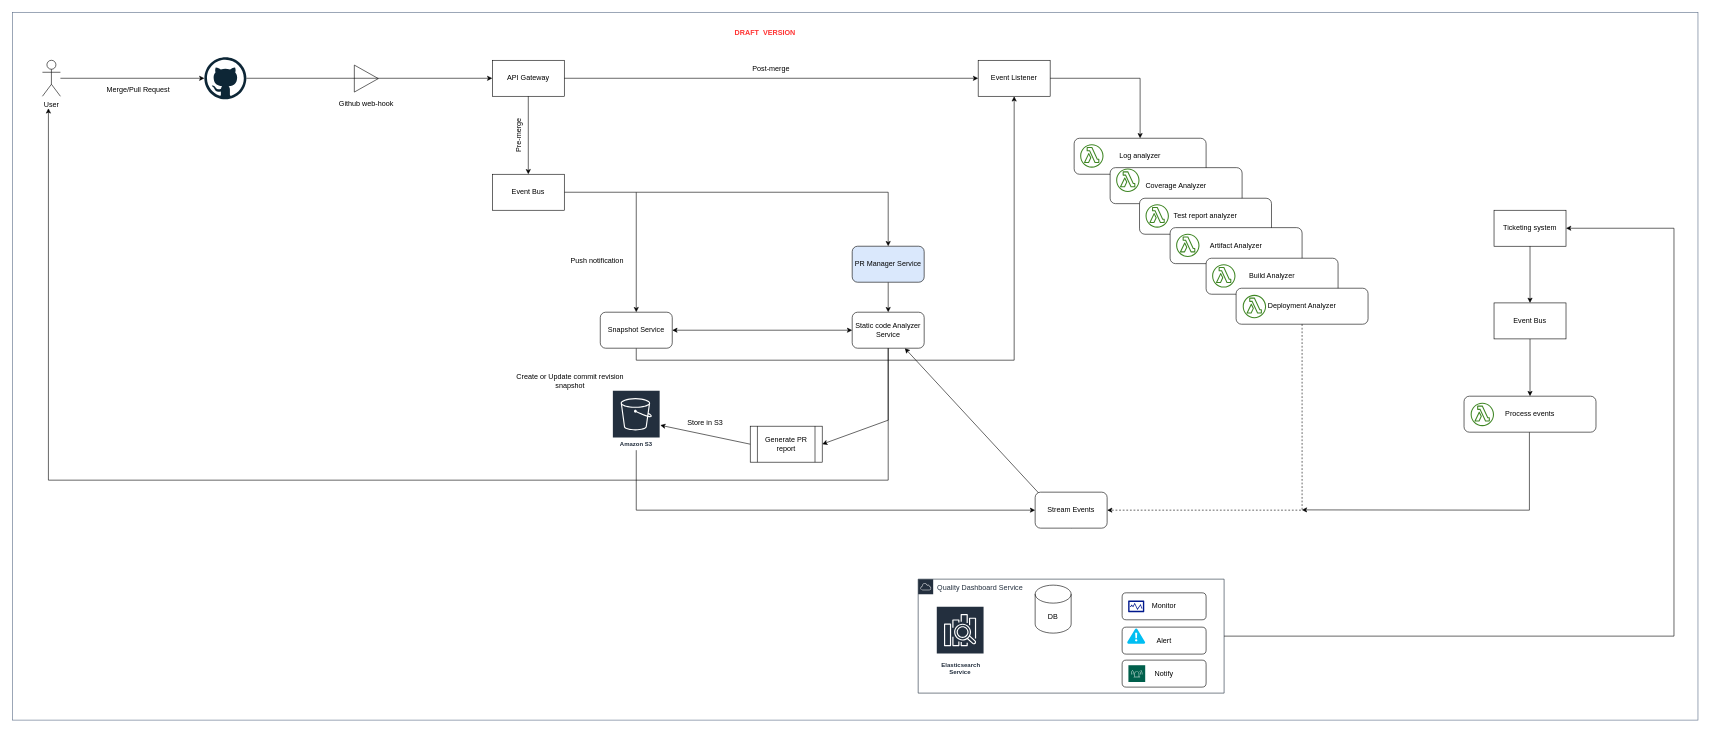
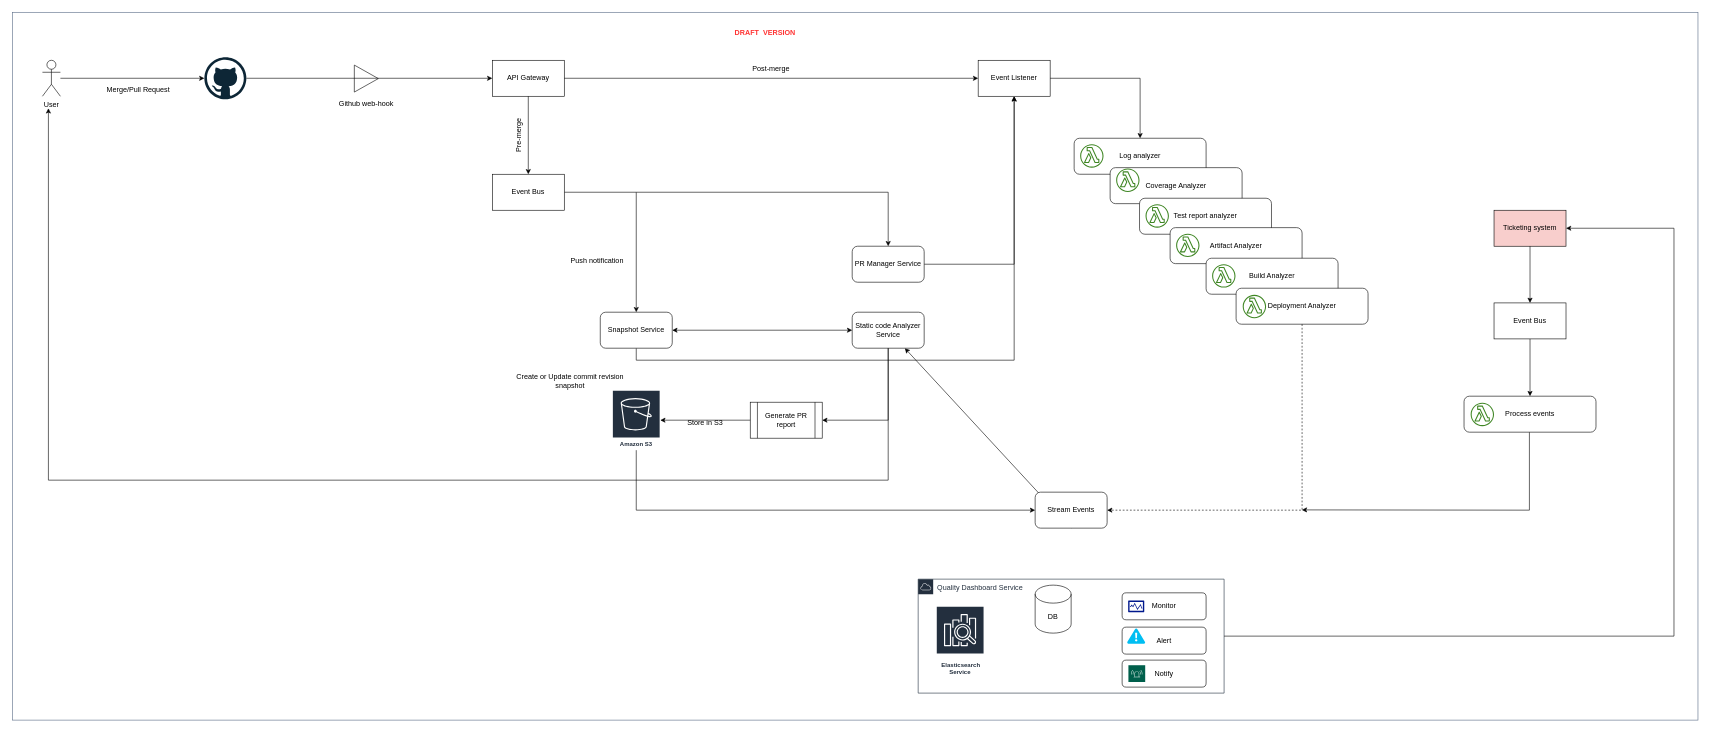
  <mxCell id="0" />
  <mxCell id="1" parent="0" />
  <mxCell id="2" value="" style="group" parent="1" vertex="1" connectable="0"><mxGeometry x="30" y="20" width="2810" height="1180" as="geometry" /></mxCell>
  <mxCell id="3" value="" style="fillColor=none;strokeColor=#5A6C86;verticalAlign=top;fontStyle=0;fontColor=#5A6C86;" parent="2" vertex="1"><mxGeometry x="-10" width="2810" height="1180" as="geometry" /></mxCell>
  <mxCell id="4" value="DB" style="shape=cylinder3;whiteSpace=wrap;html=1;boundedLbl=1;backgroundOutline=1;size=15;" parent="2" vertex="1"><mxGeometry x="1695" y="955" width="60" height="80" as="geometry" /></mxCell>
  <mxCell id="5" value="&amp;nbsp;Elasticsearch Service" style="sketch=0;outlineConnect=0;fontColor=#232F3E;gradientColor=none;strokeColor=#ffffff;fillColor=#232F3E;dashed=0;verticalLabelPosition=middle;verticalAlign=bottom;align=center;html=1;whiteSpace=wrap;fontSize=10;fontStyle=1;spacing=3;shape=mxgraph.aws4.productIcon;prIcon=mxgraph.aws4.elasticsearch_service;" parent="2" vertex="1"><mxGeometry x="1530" y="990" width="80" height="120" as="geometry" /></mxCell>
  <mxCell id="6" value="Quality Dashboard Service" style="points=[[0,0],[0.25,0],[0.5,0],[0.75,0],[1,0],[1,0.25],[1,0.5],[1,0.75],[1,1],[0.75,1],[0.5,1],[0.25,1],[0,1],[0,0.75],[0,0.5],[0,0.25]];outlineConnect=0;gradientColor=none;html=1;whiteSpace=wrap;fontSize=12;fontStyle=0;container=1;pointerEvents=0;collapsible=0;recursiveResize=0;shape=mxgraph.aws4.group;grIcon=mxgraph.aws4.group_aws_cloud;strokeColor=#232F3E;fillColor=none;verticalAlign=top;align=left;spacingLeft=30;fontColor=#232F3E;dashed=0;" parent="2" vertex="1"><mxGeometry x="1500" y="945" width="510" height="190" as="geometry" /></mxCell>
  <mxCell id="7" value="" style="endArrow=classic;html=1;rounded=0;exitX=0.5;exitY=1;exitDx=0;exitDy=0;" parent="2" source="15" target="39" edge="1"><mxGeometry width="50" height="50" relative="1" as="geometry"><mxPoint x="1790" y="860" as="sourcePoint" /><mxPoint x="1710" y="720" as="targetPoint" /></mxGeometry></mxCell>
  <mxCell id="8" value="" style="endArrow=classic;html=1;rounded=0;exitX=0.9;exitY=0.593;exitDx=0;exitDy=0;exitPerimeter=0;entryX=0.765;entryY=0.703;entryDx=0;entryDy=0;entryPerimeter=0;" parent="2" source="3" target="3" edge="1"><mxGeometry width="50" height="50" relative="1" as="geometry"><mxPoint x="1660" y="770" as="sourcePoint" /><mxPoint x="1710" y="720" as="targetPoint" /><Array as="points"><mxPoint x="2519" y="830" /></Array></mxGeometry></mxCell>
  <mxCell id="9" value="Monitor" style="rounded=1;whiteSpace=wrap;html=1;" parent="2" vertex="1"><mxGeometry x="1840" y="967.8" width="140" height="45" as="geometry" /></mxCell>
  <mxCell id="10" style="edgeStyle=orthogonalEdgeStyle;rounded=0;orthogonalLoop=1;jettySize=auto;html=1;exitX=0.5;exitY=1;exitDx=0;exitDy=0;" parent="2" source="9" target="9" edge="1"><mxGeometry relative="1" as="geometry" /></mxCell>
  <mxCell id="11" value="" style="sketch=0;aspect=fixed;pointerEvents=1;shadow=0;dashed=0;html=1;strokeColor=none;labelPosition=center;verticalLabelPosition=bottom;verticalAlign=top;align=center;fillColor=#00188D;shape=mxgraph.mscae.enterprise.performance_monitor" parent="2" vertex="1"><mxGeometry x="1850" y="980.6" width="26.94" height="19.4" as="geometry" /></mxCell>
  <mxCell id="12" value="Alert" style="rounded=1;whiteSpace=wrap;html=1;" parent="2" vertex="1"><mxGeometry x="1840" y="1025" width="140" height="45" as="geometry" /></mxCell>
  <mxCell id="13" value="" style="verticalLabelPosition=bottom;html=1;verticalAlign=top;align=center;strokeColor=none;fillColor=#00BEF2;shape=mxgraph.azure.azure_alert;" parent="2" vertex="1"><mxGeometry x="1848.47" y="1027.35" width="30" height="25.3" as="geometry" /></mxCell>
  <mxCell id="14" value="Notify" style="rounded=1;whiteSpace=wrap;html=1;" parent="2" vertex="1"><mxGeometry x="1840" y="1080" width="140" height="45" as="geometry" /></mxCell>
  <mxCell id="15" value="Stream Events" style="rounded=1;whiteSpace=wrap;html=1;" parent="2" vertex="1"><mxGeometry x="1695" y="800" width="120" height="60" as="geometry" /></mxCell>
  <mxCell id="16" value="" style="sketch=0;pointerEvents=1;shadow=0;dashed=0;html=1;strokeColor=none;fillColor=#005F4B;labelPosition=center;verticalLabelPosition=bottom;verticalAlign=top;align=center;outlineConnect=0;shape=mxgraph.veeam2.alarm;" parent="2" vertex="1"><mxGeometry x="1850.47" y="1088.5" width="28.0" height="28.0" as="geometry" /></mxCell>
  <mxCell id="17" value="" style="group" parent="1" vertex="1" connectable="0"><mxGeometry x="1790" y="230" width="280" height="109" as="geometry" /></mxCell>
  <mxCell id="18" value="Log analyzer" style="rounded=1;whiteSpace=wrap;html=1;" parent="17" vertex="1"><mxGeometry width="220" height="60" as="geometry" /></mxCell>
  <mxCell id="19" value="" style="sketch=0;outlineConnect=0;fontColor=#232F3E;gradientColor=none;fillColor=#3F8624;strokeColor=none;dashed=0;verticalLabelPosition=bottom;verticalAlign=top;align=center;html=1;fontSize=12;fontStyle=0;aspect=fixed;pointerEvents=1;shape=mxgraph.aws4.lambda_function;" parent="17" vertex="1"><mxGeometry x="10" y="10" width="39" height="39" as="geometry" /></mxCell>
  <mxCell id="20" value="Coverage Analyzer" style="rounded=1;whiteSpace=wrap;html=1;" parent="17" vertex="1"><mxGeometry x="60" y="49" width="220" height="60" as="geometry" /></mxCell>
  <mxCell id="21" value="" style="group" parent="1" vertex="1" connectable="0"><mxGeometry x="560" y="108" width="100" height="80" as="geometry" /></mxCell>
  <mxCell id="22" value="Github web-hook" style="text;html=1;strokeColor=none;fillColor=none;align=center;verticalAlign=middle;whiteSpace=wrap;rounded=0;" parent="21" vertex="1"><mxGeometry y="50" width="100" height="30" as="geometry" /></mxCell>
  <mxCell id="23" value="" style="triangle;whiteSpace=wrap;html=1;" parent="21" vertex="1"><mxGeometry x="30" width="40" height="45" as="geometry" /></mxCell>
  <mxCell id="24" value="" style="dashed=0;outlineConnect=0;html=1;align=center;labelPosition=center;verticalLabelPosition=bottom;verticalAlign=top;shape=mxgraph.weblogos.github" parent="1" vertex="1"><mxGeometry x="340" y="95" width="70" height="70" as="geometry" /></mxCell>
  <mxCell id="25" value="User" style="shape=umlActor;verticalLabelPosition=bottom;verticalAlign=top;html=1;outlineConnect=0;" parent="1" vertex="1"><mxGeometry x="70" y="100" width="30" height="60" as="geometry" /></mxCell>
  <mxCell id="26" value="" style="endArrow=classic;html=1;rounded=0;" parent="1" source="24" edge="1"><mxGeometry width="50" height="50" relative="1" as="geometry"><mxPoint x="1460" y="460" as="sourcePoint" /><mxPoint x="820" y="130" as="targetPoint" /></mxGeometry></mxCell>
  <mxCell id="27" value="" style="endArrow=classic;html=1;rounded=0;" parent="1" source="25" target="24" edge="1"><mxGeometry width="50" height="50" relative="1" as="geometry"><mxPoint x="1460" y="460" as="sourcePoint" /><mxPoint x="1510" y="410" as="targetPoint" /></mxGeometry></mxCell>
  <mxCell id="28" value="" style="edgeStyle=orthogonalEdgeStyle;rounded=0;orthogonalLoop=1;jettySize=auto;html=1;exitX=0.5;exitY=1;exitDx=0;exitDy=0;" parent="1" source="32" target="47" edge="1"><mxGeometry relative="1" as="geometry"><mxPoint x="990" y="530" as="sourcePoint" /></mxGeometry></mxCell>
  <mxCell id="29" value="Merge/Pull Request" style="text;html=1;strokeColor=none;fillColor=none;align=center;verticalAlign=middle;whiteSpace=wrap;rounded=0;" parent="1" vertex="1"><mxGeometry x="160" y="135" width="140" height="30" as="geometry" /></mxCell>
  <mxCell id="30" value="Amazon S3" style="sketch=0;outlineConnect=0;fontColor=#232F3E;gradientColor=none;strokeColor=#ffffff;fillColor=#232F3E;dashed=0;verticalLabelPosition=middle;verticalAlign=bottom;align=center;html=1;whiteSpace=wrap;fontSize=10;fontStyle=1;spacing=3;shape=mxgraph.aws4.productIcon;prIcon=mxgraph.aws4.s3;" parent="1" vertex="1"><mxGeometry x="1020" y="650" width="80" height="100" as="geometry" /></mxCell>
  <mxCell id="31" value="" style="edgeStyle=orthogonalEdgeStyle;rounded=0;orthogonalLoop=1;jettySize=auto;html=1;exitX=1;exitY=0.5;exitDx=0;exitDy=0;" parent="1" source="36" target="32" edge="1"><mxGeometry relative="1" as="geometry"><mxPoint x="1060" y="380" as="sourcePoint" /></mxGeometry></mxCell>
  <mxCell id="32" value="Snapshot Service" style="rounded=1;whiteSpace=wrap;html=1;" parent="1" vertex="1"><mxGeometry x="1000" y="520" width="120" height="60" as="geometry" /></mxCell>
  <mxCell id="33" value="Create or Update commit revision snapshot" style="text;html=1;strokeColor=none;fillColor=none;align=center;verticalAlign=middle;whiteSpace=wrap;rounded=0;" parent="1" vertex="1"><mxGeometry x="850" y="620" width="200" height="30" as="geometry" /></mxCell>
  <mxCell id="34" value="Push notification" style="text;html=1;strokeColor=none;fillColor=none;align=center;verticalAlign=middle;whiteSpace=wrap;rounded=0;" parent="1" vertex="1"><mxGeometry x="940" y="420" width="110" height="30" as="geometry" /></mxCell>
  <mxCell id="35" value="API Gateway" style="rounded=0;whiteSpace=wrap;html=1;" parent="1" vertex="1"><mxGeometry x="820" y="100" width="120" height="60" as="geometry" /></mxCell>
  <mxCell id="36" value="Event Bus" style="rounded=0;whiteSpace=wrap;html=1;" parent="1" vertex="1"><mxGeometry x="820" y="290" width="120" height="60" as="geometry" /></mxCell>
  <mxCell id="37" value="" style="endArrow=classic;html=1;rounded=0;entryX=0.5;entryY=0;entryDx=0;entryDy=0;exitX=0.5;exitY=1;exitDx=0;exitDy=0;" parent="1" source="35" target="36" edge="1"><mxGeometry width="50" height="50" relative="1" as="geometry"><mxPoint x="1460" y="350" as="sourcePoint" /><mxPoint x="1510" y="300" as="targetPoint" /></mxGeometry></mxCell>
  <mxCell id="38" value="" style="endArrow=classic;html=1;rounded=0;entryX=0.5;entryY=0;entryDx=0;entryDy=0;" parent="1" target="43" edge="1"><mxGeometry width="50" height="50" relative="1" as="geometry"><mxPoint x="1060" y="320" as="sourcePoint" /><mxPoint x="1490" y="320" as="targetPoint" /><Array as="points"><mxPoint x="1480" y="320" /></Array></mxGeometry></mxCell>
  <mxCell id="39" value="Static code Analyzer Service" style="rounded=1;whiteSpace=wrap;html=1;" parent="1" vertex="1"><mxGeometry x="1420" y="520" width="120" height="60" as="geometry" /></mxCell>
  <mxCell id="40" value="" style="endArrow=classic;html=1;rounded=0;exitX=0.5;exitY=1;exitDx=0;exitDy=0;entryX=1;entryY=0.5;entryDx=0;entryDy=0;" parent="1" source="39" target="41" edge="1"><mxGeometry width="50" height="50" relative="1" as="geometry"><mxPoint x="1460" y="620" as="sourcePoint" /><mxPoint x="1480" y="630" as="targetPoint" /><Array as="points"><mxPoint x="1480" y="700" /></Array></mxGeometry></mxCell>
- <mxCell id="41" value="Generate PR report" style="shape=process;whiteSpace=wrap;html=1;backgroundOutline=1;" parent="1" vertex="1"><mxGeometry x="1250" y="710" width="120" height="60" as="geometry" /></mxCell>
- <mxCell id="42" value="" style="edgeStyle=orthogonalEdgeStyle;rounded=0;orthogonalLoop=1;jettySize=auto;html=1;" parent="1" source="43" target="39" edge="1"><mxGeometry relative="1" as="geometry" /></mxCell>
- <mxCell id="43" value="PR Manager Service" style="rounded=1;whiteSpace=wrap;html=1;fillColor=#dae8fc;" parent="1" vertex="1"><mxGeometry x="1420" y="410" width="120" height="60" as="geometry" /></mxCell>
+ <mxCell id="41" value="Generate PR report" style="shape=process;whiteSpace=wrap;html=1;backgroundOutline=1;" parent="1" vertex="1"><mxGeometry x="1250" y="670" width="120" height="60" as="geometry" /></mxCell>
+ <mxCell id="42" value="" style="edgeStyle=orthogonalEdgeStyle;rounded=0;orthogonalLoop=1;jettySize=auto;html=1;" parent="1" source="43" target="47" edge="1"><mxGeometry relative="1" as="geometry" /></mxCell>
+ <mxCell id="43" value="PR Manager Service" style="rounded=1;whiteSpace=wrap;html=1;" parent="1" vertex="1"><mxGeometry x="1420" y="410" width="120" height="60" as="geometry" /></mxCell>
  <mxCell id="44" value="" style="endArrow=classic;html=1;rounded=0;exitX=0.5;exitY=1;exitDx=0;exitDy=0;" parent="1" source="39" edge="1"><mxGeometry width="50" height="50" relative="1" as="geometry"><mxPoint x="1460" y="800" as="sourcePoint" /><mxPoint x="80" y="180" as="targetPoint" /><Array as="points"><mxPoint x="1480" y="800" /><mxPoint x="80" y="800" /></Array></mxGeometry></mxCell>
  <mxCell id="45" value="Pre-merge" style="text;html=1;strokeColor=none;fillColor=none;align=center;verticalAlign=middle;whiteSpace=wrap;rounded=0;rotation=270;" parent="1" vertex="1"><mxGeometry x="810" y="210" width="110" height="30" as="geometry" /></mxCell>
  <mxCell id="46" value="" style="endArrow=classic;html=1;rounded=0;exitX=1;exitY=0.5;exitDx=0;exitDy=0;" parent="1" source="35" target="47" edge="1"><mxGeometry width="50" height="50" relative="1" as="geometry"><mxPoint x="1460" y="410" as="sourcePoint" /><mxPoint x="1100" y="130" as="targetPoint" /></mxGeometry></mxCell>
  <mxCell id="47" value="Event Listener" style="rounded=0;whiteSpace=wrap;html=1;" parent="1" vertex="1"><mxGeometry x="1630" y="100" width="120" height="60" as="geometry" /></mxCell>
  <mxCell id="48" value="Post-merge" style="text;html=1;strokeColor=none;fillColor=none;align=center;verticalAlign=middle;whiteSpace=wrap;rounded=0;" parent="1" vertex="1"><mxGeometry x="1190" y="100" width="190" height="30" as="geometry" /></mxCell>
  <mxCell id="49" value="" style="endArrow=classic;startArrow=classic;html=1;rounded=0;exitX=1;exitY=0.5;exitDx=0;exitDy=0;entryX=0;entryY=0.5;entryDx=0;entryDy=0;" parent="1" source="32" target="39" edge="1"><mxGeometry width="50" height="50" relative="1" as="geometry"><mxPoint x="1460" y="400" as="sourcePoint" /><mxPoint x="1510" y="350" as="targetPoint" /></mxGeometry></mxCell>
  <mxCell id="50" value="" style="endArrow=classic;html=1;rounded=0;exitX=0;exitY=0.5;exitDx=0;exitDy=0;" parent="1" source="41" target="30" edge="1"><mxGeometry width="50" height="50" relative="1" as="geometry"><mxPoint x="1460" y="400" as="sourcePoint" /><mxPoint x="1510" y="350" as="targetPoint" /></mxGeometry></mxCell>
  <mxCell id="51" value="Store in S3" style="text;html=1;strokeColor=none;fillColor=none;align=center;verticalAlign=middle;whiteSpace=wrap;rounded=0;" parent="1" vertex="1"><mxGeometry x="1130" y="690" width="90" height="30" as="geometry" /></mxCell>
  <mxCell id="52" value="" style="group" parent="1" vertex="1" connectable="0"><mxGeometry x="1899" y="330" width="271" height="109" as="geometry" /></mxCell>
  <mxCell id="53" value="Test report analyzer" style="rounded=1;whiteSpace=wrap;html=1;" parent="52" vertex="1"><mxGeometry width="220" height="60" as="geometry" /></mxCell>
  <mxCell id="54" value="" style="sketch=0;outlineConnect=0;fontColor=#232F3E;gradientColor=none;fillColor=#3F8624;strokeColor=none;dashed=0;verticalLabelPosition=bottom;verticalAlign=top;align=center;html=1;fontSize=12;fontStyle=0;aspect=fixed;pointerEvents=1;shape=mxgraph.aws4.lambda_function;" parent="52" vertex="1"><mxGeometry x="10" y="10" width="39" height="39" as="geometry" /></mxCell>
  <mxCell id="55" value="" style="group" parent="52" vertex="1" connectable="0"><mxGeometry x="51" y="49" width="220" height="60" as="geometry" /></mxCell>
  <mxCell id="56" value="Artifact Analyzer" style="rounded=1;whiteSpace=wrap;html=1;" parent="55" vertex="1"><mxGeometry width="220" height="60" as="geometry" /></mxCell>
  <mxCell id="57" value="" style="sketch=0;outlineConnect=0;fontColor=#232F3E;gradientColor=none;fillColor=#3F8624;strokeColor=none;dashed=0;verticalLabelPosition=bottom;verticalAlign=top;align=center;html=1;fontSize=12;fontStyle=0;aspect=fixed;pointerEvents=1;shape=mxgraph.aws4.lambda_function;" parent="55" vertex="1"><mxGeometry x="10" y="10" width="39" height="39" as="geometry" /></mxCell>
  <mxCell id="58" value="" style="endArrow=classic;html=1;rounded=0;entryX=0.5;entryY=0;entryDx=0;entryDy=0;exitX=1;exitY=0.5;exitDx=0;exitDy=0;" parent="1" source="47" target="18" edge="1"><mxGeometry width="50" height="50" relative="1" as="geometry"><mxPoint x="1690" y="260" as="sourcePoint" /><mxPoint x="1510" y="340" as="targetPoint" /><Array as="points"><mxPoint x="1900" y="130" /></Array></mxGeometry></mxCell>
  <mxCell id="59" value="" style="group" parent="1" vertex="1" connectable="0"><mxGeometry x="2010" y="430" width="220" height="60" as="geometry" /></mxCell>
  <mxCell id="60" value="Build Analyzer" style="rounded=1;whiteSpace=wrap;html=1;" parent="59" vertex="1"><mxGeometry width="220" height="60" as="geometry" /></mxCell>
  <mxCell id="61" value="" style="sketch=0;outlineConnect=0;fontColor=#232F3E;gradientColor=none;fillColor=#3F8624;strokeColor=none;dashed=0;verticalLabelPosition=bottom;verticalAlign=top;align=center;html=1;fontSize=12;fontStyle=0;aspect=fixed;pointerEvents=1;shape=mxgraph.aws4.lambda_function;" parent="59" vertex="1"><mxGeometry x="10" y="10" width="39" height="39" as="geometry" /></mxCell>
  <mxCell id="62" value="" style="group" parent="1" vertex="1" connectable="0"><mxGeometry x="2060" y="480" width="220" height="60" as="geometry" /></mxCell>
  <mxCell id="63" value="Deployment Analyzer" style="rounded=1;whiteSpace=wrap;html=1;" parent="62" vertex="1"><mxGeometry width="220" height="60" as="geometry" /></mxCell>
  <mxCell id="64" value="" style="sketch=0;outlineConnect=0;fontColor=#232F3E;gradientColor=none;fillColor=#3F8624;strokeColor=none;dashed=0;verticalLabelPosition=bottom;verticalAlign=top;align=center;html=1;fontSize=12;fontStyle=0;aspect=fixed;pointerEvents=1;shape=mxgraph.aws4.lambda_function;" parent="62" vertex="1"><mxGeometry x="11" y="11" width="39" height="39" as="geometry" /></mxCell>
  <mxCell id="65" value="" style="endArrow=classic;html=1;rounded=0;entryX=1;entryY=0.5;entryDx=0;entryDy=0;exitX=0.5;exitY=1;exitDx=0;exitDy=0;dashed=1;" parent="1" source="63" target="15" edge="1"><mxGeometry width="50" height="50" relative="1" as="geometry"><mxPoint x="2120" y="540" as="sourcePoint" /><mxPoint x="2120" y="640" as="targetPoint" /><Array as="points"><mxPoint x="2170" y="850" /></Array></mxGeometry></mxCell>
  <mxCell id="66" value="" style="sketch=0;outlineConnect=0;fontColor=#232F3E;gradientColor=none;fillColor=#3F8624;strokeColor=none;dashed=0;verticalLabelPosition=bottom;verticalAlign=top;align=center;html=1;fontSize=12;fontStyle=0;aspect=fixed;pointerEvents=1;shape=mxgraph.aws4.lambda_function;" parent="1" vertex="1"><mxGeometry x="1860" y="280.5" width="39" height="39" as="geometry" /></mxCell>
  <mxCell id="67" value="&lt;b&gt;&lt;font color=&quot;#ff3333&quot;&gt;DRAFT&amp;nbsp; VERSION&lt;/font&gt;&lt;/b&gt;" style="text;html=1;strokeColor=none;fillColor=none;align=center;verticalAlign=middle;whiteSpace=wrap;rounded=0;" parent="1" vertex="1"><mxGeometry x="1170" y="40" width="210" height="30" as="geometry" /></mxCell>
- <mxCell id="68" value="Ticketing system" style="rounded=0;whiteSpace=wrap;html=1;" parent="1" vertex="1"><mxGeometry x="2490" y="350" width="120" height="60" as="geometry" /></mxCell>
+ <mxCell id="68" value="Ticketing system" style="rounded=0;whiteSpace=wrap;html=1;fillColor=#f8cecc;" parent="1" vertex="1"><mxGeometry x="2490" y="350" width="120" height="60" as="geometry" /></mxCell>
  <mxCell id="69" value="" style="edgeStyle=orthogonalEdgeStyle;rounded=0;orthogonalLoop=1;jettySize=auto;html=1;" parent="1" source="70" target="72" edge="1"><mxGeometry relative="1" as="geometry" /></mxCell>
  <mxCell id="70" value="Event Bus" style="rounded=0;whiteSpace=wrap;html=1;" parent="1" vertex="1"><mxGeometry x="2490" y="504.5" width="120" height="60" as="geometry" /></mxCell>
  <mxCell id="71" value="" style="endArrow=classic;html=1;rounded=0;exitX=0.5;exitY=1;exitDx=0;exitDy=0;entryX=0.5;entryY=0;entryDx=0;entryDy=0;" parent="1" source="68" target="70" edge="1"><mxGeometry width="50" height="50" relative="1" as="geometry"><mxPoint x="1690" y="550" as="sourcePoint" /><mxPoint x="1740" y="500" as="targetPoint" /></mxGeometry></mxCell>
  <mxCell id="72" value="Process events" style="rounded=1;whiteSpace=wrap;html=1;" parent="1" vertex="1"><mxGeometry x="2440" y="660" width="220" height="60" as="geometry" /></mxCell>
  <mxCell id="73" value="" style="group" parent="1" vertex="1" connectable="0"><mxGeometry x="2440" y="660" width="220" height="60" as="geometry" /></mxCell>
  <mxCell id="74" value="" style="sketch=0;outlineConnect=0;fontColor=#232F3E;gradientColor=none;fillColor=#3F8624;strokeColor=none;dashed=0;verticalLabelPosition=bottom;verticalAlign=top;align=center;html=1;fontSize=12;fontStyle=0;aspect=fixed;pointerEvents=1;shape=mxgraph.aws4.lambda_function;" parent="73" vertex="1"><mxGeometry x="11" y="11" width="39" height="39" as="geometry" /></mxCell>
  <mxCell id="75" value="" style="endArrow=classic;html=1;rounded=0;entryX=0;entryY=0.5;entryDx=0;entryDy=0;" parent="1" source="30" target="15" edge="1"><mxGeometry width="50" height="50" relative="1" as="geometry"><mxPoint x="1690" y="790" as="sourcePoint" /><mxPoint x="1740" y="740" as="targetPoint" /><Array as="points"><mxPoint x="1060" y="850" /></Array></mxGeometry></mxCell>
  <mxCell id="76" value="" style="endArrow=classic;html=1;rounded=0;exitX=1;exitY=0.5;exitDx=0;exitDy=0;entryX=1;entryY=0.5;entryDx=0;entryDy=0;" parent="1" source="6" target="68" edge="1"><mxGeometry width="50" height="50" relative="1" as="geometry"><mxPoint x="1550" y="650" as="sourcePoint" /><mxPoint x="1600" y="600" as="targetPoint" /><Array as="points"><mxPoint x="2790" y="1060" /><mxPoint x="2790" y="380" /></Array></mxGeometry></mxCell>
